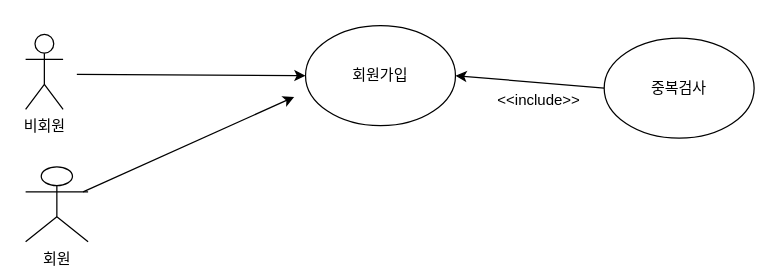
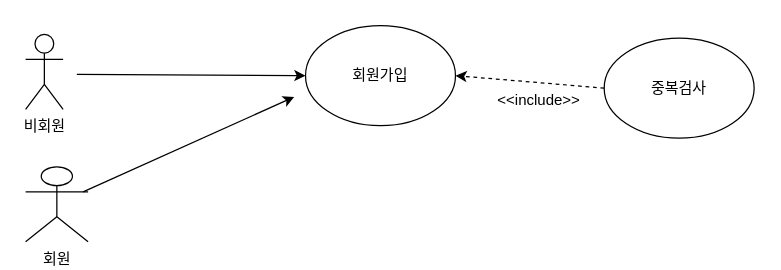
  <mxCell id="0" />
  <mxCell id="1" parent="0" />
  <mxCell id="2" value="비회원" style="shape=umlActor;verticalLabelPosition=bottom;verticalAlign=top;html=1;outlineConnect=0;" parent="1" vertex="1"><mxGeometry x="20" y="27" width="30" height="60" as="geometry" /></mxCell>
  <mxCell id="3" value="회원가입" style="ellipse;whiteSpace=wrap;html=1;" parent="1" vertex="1"><mxGeometry x="244" y="20" width="120" height="80" as="geometry" /></mxCell>
  <mxCell id="4" value="중복검사" style="ellipse;whiteSpace=wrap;html=1;" parent="1" vertex="1"><mxGeometry x="483" y="30" width="120" height="80" as="geometry" /></mxCell>
  <mxCell id="5" value="" style="endArrow=classic;html=1;entryX=0;entryY=0.5;entryDx=0;entryDy=0;" parent="1" target="3" edge="1"><mxGeometry width="50" height="50" relative="1" as="geometry"><mxPoint x="61" y="59" as="sourcePoint" /><mxPoint x="296" y="168" as="targetPoint" /></mxGeometry></mxCell>
- <mxCell id="6" value="" style="endArrow=classic;html=1;entryX=1;entryY=0.5;entryDx=0;entryDy=0;exitX=0;exitY=0.5;exitDx=0;exitDy=0;dashed=0;" parent="1" source="4" target="3" edge="1"><mxGeometry width="50" height="50" relative="1" as="geometry"><mxPoint x="497" y="199" as="sourcePoint" /><mxPoint x="296" y="168" as="targetPoint" /></mxGeometry></mxCell>
+ <mxCell id="6" value="" style="endArrow=classic;html=1;entryX=1;entryY=0.5;entryDx=0;entryDy=0;exitX=0;exitY=0.5;exitDx=0;exitDy=0;dashed=1;" parent="1" source="4" target="3" edge="1"><mxGeometry width="50" height="50" relative="1" as="geometry"><mxPoint x="497" y="199" as="sourcePoint" /><mxPoint x="296" y="168" as="targetPoint" /></mxGeometry></mxCell>
  <mxCell id="7" value="&amp;lt;&amp;lt;include&amp;gt;&amp;gt;" style="text;html=1;strokeColor=none;fillColor=none;align=center;verticalAlign=middle;whiteSpace=wrap;rounded=0;" parent="1" vertex="1"><mxGeometry x="411" y="70" width="40" height="20" as="geometry" /></mxCell>
  <mxCell id="8" value="회원" style="shape=umlActor;verticalLabelPosition=bottom;verticalAlign=top;html=1;outlineConnect=0;" vertex="1" parent="1"><mxGeometry x="20" y="133" width="50" height="60" as="geometry" /></mxCell>
  <mxCell id="9" value="" style="endArrow=classic;html=1;" edge="1" parent="1"><mxGeometry width="50" height="50" relative="1" as="geometry"><mxPoint x="66" y="153" as="sourcePoint" /><mxPoint x="235" y="77" as="targetPoint" /></mxGeometry></mxCell>
